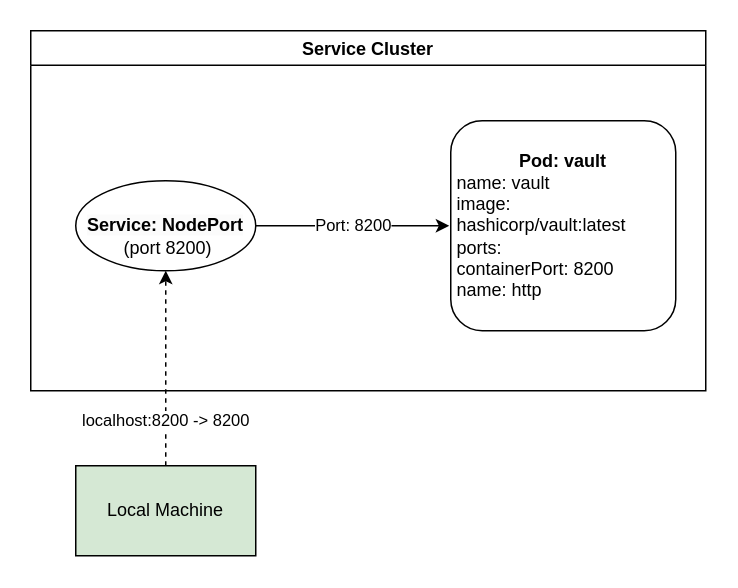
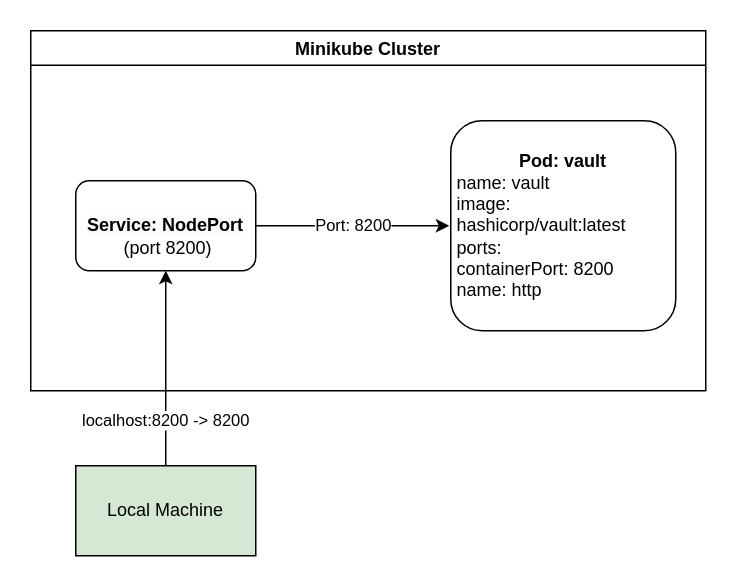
  <mxCell id="0" />
  <mxCell id="1" parent="0" />
- <mxCell id="2" value="Service Cluster" style="swimlane;" vertex="1" parent="1"><mxGeometry x="20" y="20" width="450" height="240" as="geometry" /></mxCell>
+ <mxCell id="2" value="Minikube Cluster" style="swimlane;" vertex="1" parent="1"><mxGeometry x="20" y="20" width="450" height="240" as="geometry" /></mxCell>
  <mxCell id="3" value="Port: 8200" style="edgeStyle=orthogonalEdgeStyle;rounded=0;orthogonalLoop=1;jettySize=auto;html=1;entryX=0;entryY=0.5;entryDx=0;entryDy=0;exitX=1;exitY=0.5;exitDx=0;exitDy=0;" edge="1" parent="2" source="5" target="4"><mxGeometry relative="1" as="geometry"><mxPoint x="350" y="260" as="sourcePoint" /></mxGeometry></mxCell>
  <mxCell id="4" value="&lt;div style=&quot;&quot;&gt;&lt;span style=&quot;font-weight: 700; text-wrap-mode: nowrap;&quot;&gt;Pod: vault&lt;/span&gt;&lt;/div&gt;&lt;div style=&quot;text-align: left;&quot;&gt;&amp;nbsp;name: vault&lt;/div&gt;&lt;div style=&quot;text-align: left;&quot;&gt;&amp;nbsp;image:&amp;nbsp; &amp;nbsp; &amp;nbsp;hashicorp/vault:latest&lt;/div&gt;&lt;div style=&quot;text-align: left;&quot;&gt;&amp;nbsp;ports:&lt;/div&gt;&lt;div style=&quot;text-align: left;&quot;&gt;&amp;nbsp;containerPort: 8200&lt;/div&gt;&lt;div style=&quot;text-align: left;&quot;&gt;&amp;nbsp;name: http&lt;/div&gt;" style="rounded=1;whiteSpace=wrap;html=1;perimeterSpacing=1;" vertex="1" parent="2"><mxGeometry x="280" y="60" width="150" height="140" as="geometry" /></mxCell>
- <mxCell id="5" value="&lt;br&gt;&lt;span style=&quot;color: rgb(0, 0, 0); font-family: Helvetica; font-size: 12px; font-style: normal; font-variant-ligatures: normal; font-variant-caps: normal; font-weight: 700; letter-spacing: normal; orphans: 2; text-align: center; text-indent: 0px; text-transform: none; widows: 2; word-spacing: 0px; -webkit-text-stroke-width: 0px; white-space: nowrap; background-color: rgb(251, 251, 251); text-decoration-thickness: initial; text-decoration-style: initial; text-decoration-color: initial; display: inline !important; float: none;&quot;&gt;Service: NodePort&lt;/span&gt;&lt;br&gt;&amp;nbsp;(port 8200)" style="ellipse;whiteSpace=wrap;html=1;" vertex="1" parent="2"><mxGeometry x="30" y="100" width="120" height="60" as="geometry" /></mxCell>
- <mxCell id="6" value="localhost:8200 -&gt; 8200" style="edgeStyle=orthogonalEdgeStyle;rounded=0;orthogonalLoop=1;jettySize=auto;html=1;entryX=0.5;entryY=1;entryDx=0;entryDy=0;dashed=1;" edge="1" parent="1" source="7" target="5"><mxGeometry x="-0.538" relative="1" as="geometry"><mxPoint as="offset" /></mxGeometry></mxCell>
+ <mxCell id="5" value="&lt;br&gt;&lt;span style=&quot;color: rgb(0, 0, 0); font-family: Helvetica; font-size: 12px; font-style: normal; font-variant-ligatures: normal; font-variant-caps: normal; font-weight: 700; letter-spacing: normal; orphans: 2; text-align: center; text-indent: 0px; text-transform: none; widows: 2; word-spacing: 0px; -webkit-text-stroke-width: 0px; white-space: nowrap; background-color: rgb(251, 251, 251); text-decoration-thickness: initial; text-decoration-style: initial; text-decoration-color: initial; display: inline !important; float: none;&quot;&gt;Service: NodePort&lt;/span&gt;&lt;br&gt;&amp;nbsp;(port 8200)" style="rounded=1;whiteSpace=wrap;html=1;" vertex="1" parent="2"><mxGeometry x="30" y="100" width="120" height="60" as="geometry" /></mxCell>
+ <mxCell id="6" value="localhost:8200 -&gt; 8200" style="edgeStyle=orthogonalEdgeStyle;rounded=0;orthogonalLoop=1;jettySize=auto;html=1;entryX=0.5;entryY=1;entryDx=0;entryDy=0;" edge="1" parent="1" source="7" target="5"><mxGeometry x="-0.538" relative="1" as="geometry"><mxPoint as="offset" /></mxGeometry></mxCell>
  <mxCell id="7" value="Local Machine" style="rounded=0;whiteSpace=wrap;html=1;fillColor=#d5e8d4;" vertex="1" parent="1"><mxGeometry x="50" y="310" width="120" height="60" as="geometry" /></mxCell>
